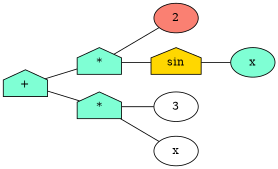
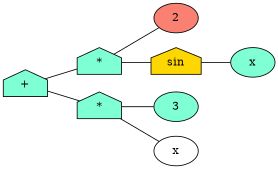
  graph {
    rankdir=LR
    node [style=filled fillcolor=aquamarine shape=house]
    n1 [label="+"]
    n2 [label="*"]
    n3 [label="*"]
    n4 [label=2 fillcolor=salmon shape=ellipse]
    n5 [label=sin fillcolor=gold]
    n6 [label=x shape=ellipse]
-   n7 [label=3 fillcolor=white shape=ellipse]
+   n7 [label=3 shape=ellipse]
    n8 [label=x fillcolor=white shape=ellipse]
    n1 -- n2
    n1 -- n3
    n2 -- n4
    n2 -- n5
    n3 -- n7
    n3 -- n8
    n5 -- n6
  }
